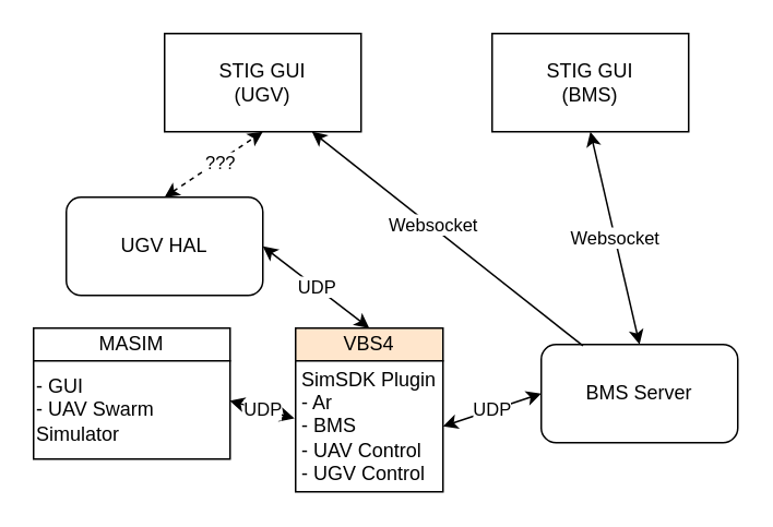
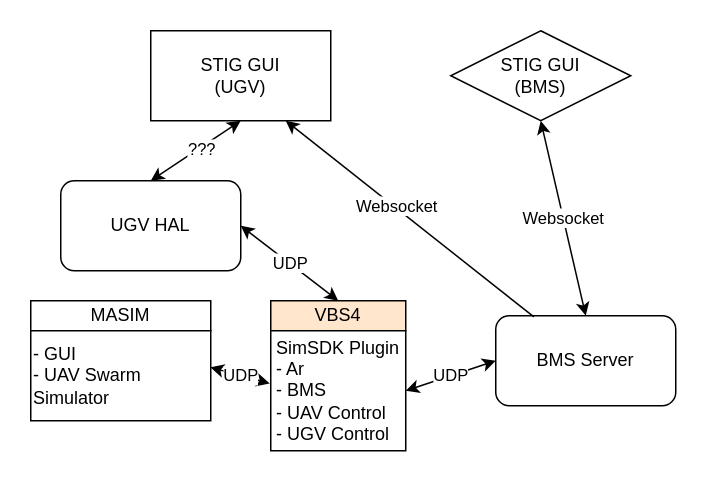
  <mxCell id="0" />
  <mxCell id="1" parent="0" />
  <mxCell id="2" value="VBS4" style="whiteSpace=wrap;html=1;imageAspect=1;fillColor=#ffe6cc;" vertex="1" parent="1"><mxGeometry x="180" y="200" width="90" height="20" as="geometry" /></mxCell>
  <mxCell id="3" value="&lt;div&gt;SimSDK Plugin&lt;br&gt;&lt;/div&gt;&lt;div align=&quot;left&quot;&gt;- Ar&lt;/div&gt;&lt;div align=&quot;left&quot;&gt;- BMS&lt;/div&gt;&lt;div align=&quot;left&quot;&gt;- UAV Control&lt;br&gt;- UGV Control&lt;br&gt;&lt;/div&gt;" style="whiteSpace=wrap;html=1;imageAspect=1;" vertex="1" parent="1"><mxGeometry x="180" y="220" width="90" height="80" as="geometry" /></mxCell>
  <mxCell id="4" value="BMS Server" style="rounded=1;whiteSpace=wrap;html=1;" vertex="1" parent="1"><mxGeometry x="330" y="210" width="120" height="60" as="geometry" /></mxCell>
  <mxCell id="5" value="&lt;div&gt;STIG GUI&lt;/div&gt;&lt;div&gt;(UGV)&lt;br&gt;&lt;/div&gt;" style="rounded=0;whiteSpace=wrap;html=1;" vertex="1" parent="1"><mxGeometry x="100" y="20" width="120" height="60" as="geometry" /></mxCell>
  <mxCell id="6" value="MASIM" style="rounded=0;whiteSpace=wrap;html=1;" vertex="1" parent="1"><mxGeometry x="20" y="200" width="120" height="20" as="geometry" /></mxCell>
- <mxCell id="7" value="&lt;div&gt;STIG GUI&lt;/div&gt;&lt;div&gt;(BMS)&lt;br&gt;&lt;/div&gt;" style="rounded=0;whiteSpace=wrap;html=1;" vertex="1" parent="1"><mxGeometry x="300" y="20" width="120" height="60" as="geometry" /></mxCell>
+ <mxCell id="7" value="&lt;div&gt;STIG GUI&lt;/div&gt;&lt;div&gt;(BMS)&lt;br&gt;&lt;/div&gt;" style="rhombus;whiteSpace=wrap;html=1;" vertex="1" parent="1"><mxGeometry x="300" y="20" width="120" height="60" as="geometry" /></mxCell>
  <mxCell id="8" value="Websocket" style="endArrow=classic;startArrow=classic;html=1;rounded=0;entryX=0.5;entryY=1;entryDx=0;entryDy=0;exitX=0.5;exitY=0;exitDx=0;exitDy=0;" edge="1" parent="1" source="4" target="7"><mxGeometry width="50" height="50" relative="1" as="geometry"><mxPoint x="210" y="170" as="sourcePoint" /><mxPoint x="260" y="120" as="targetPoint" /></mxGeometry></mxCell>
  <mxCell id="9" value="UDP" style="endArrow=classic;startArrow=classic;html=1;rounded=0;exitX=1;exitY=0.5;exitDx=0;exitDy=0;entryX=0;entryY=0.5;entryDx=0;entryDy=0;" edge="1" parent="1" source="3" target="4"><mxGeometry width="50" height="50" relative="1" as="geometry"><mxPoint x="210" y="170" as="sourcePoint" /><mxPoint x="390" y="260" as="targetPoint" /></mxGeometry></mxCell>
  <mxCell id="10" value="" style="endArrow=classic;html=1;rounded=0;exitX=0.212;exitY=0.013;exitDx=0;exitDy=0;exitPerimeter=0;entryX=0.75;entryY=1;entryDx=0;entryDy=0;" edge="1" parent="1" source="4" target="5"><mxGeometry width="50" height="50" relative="1" as="geometry"><mxPoint x="210" y="170" as="sourcePoint" /><mxPoint x="260" y="120" as="targetPoint" /></mxGeometry></mxCell>
  <mxCell id="11" value="Websocket" style="edgeLabel;html=1;align=center;verticalAlign=middle;resizable=0;points=[];" vertex="1" connectable="0" parent="10"><mxGeometry x="0.117" y="-1" relative="1" as="geometry"><mxPoint as="offset" /></mxGeometry></mxCell>
  <mxCell id="12" value="UDP" style="endArrow=classic;startArrow=classic;html=1;rounded=0;exitX=0.5;exitY=0;exitDx=0;exitDy=0;entryX=1;entryY=0.5;entryDx=0;entryDy=0;" edge="1" parent="1" source="2" target="15"><mxGeometry width="50" height="50" relative="1" as="geometry"><mxPoint x="210" y="170" as="sourcePoint" /><mxPoint x="170" y="160" as="targetPoint" /></mxGeometry></mxCell>
  <mxCell id="13" value="&lt;div&gt;- GUI&lt;/div&gt;&lt;div&gt;- UAV Swarm Simulator&lt;/div&gt;" style="rounded=0;whiteSpace=wrap;html=1;align=left;" vertex="1" parent="1"><mxGeometry x="20" y="220" width="120" height="60" as="geometry" /></mxCell>
  <mxCell id="14" value="UDP" style="endArrow=classic;startArrow=classic;html=1;rounded=0;exitX=0.998;exitY=0.407;exitDx=0;exitDy=0;exitPerimeter=0;entryX=-0.007;entryY=0.44;entryDx=0;entryDy=0;entryPerimeter=0;" edge="1" parent="1" source="13" target="3"><mxGeometry width="50" height="50" relative="1" as="geometry"><mxPoint x="210" y="170" as="sourcePoint" /><mxPoint x="260" y="120" as="targetPoint" /></mxGeometry></mxCell>
  <mxCell id="15" value="UGV HAL" style="rounded=1;whiteSpace=wrap;html=1;" vertex="1" parent="1"><mxGeometry x="40" y="120" width="120" height="60" as="geometry" /></mxCell>
- <mxCell id="16" value="" style="endArrow=classic;startArrow=classic;html=1;rounded=0;entryX=0.5;entryY=1;entryDx=0;entryDy=0;exitX=0.5;exitY=0;exitDx=0;exitDy=0;dashed=1;" edge="1" parent="1" source="15" target="5"><mxGeometry width="50" height="50" relative="1" as="geometry"><mxPoint x="210" y="200" as="sourcePoint" /><mxPoint x="260" y="150" as="targetPoint" /></mxGeometry></mxCell>
+ <mxCell id="16" value="" style="endArrow=classic;startArrow=classic;html=1;rounded=0;entryX=0.5;entryY=1;entryDx=0;entryDy=0;exitX=0.5;exitY=0;exitDx=0;exitDy=0;" edge="1" parent="1" source="15" target="5"><mxGeometry width="50" height="50" relative="1" as="geometry"><mxPoint x="210" y="200" as="sourcePoint" /><mxPoint x="260" y="150" as="targetPoint" /></mxGeometry></mxCell>
  <mxCell id="17" value="&lt;div&gt;???&lt;/div&gt;" style="edgeLabel;html=1;align=center;verticalAlign=middle;resizable=0;points=[];" vertex="1" connectable="0" parent="16"><mxGeometry x="0.097" y="-1" relative="1" as="geometry"><mxPoint as="offset" /></mxGeometry></mxCell>
